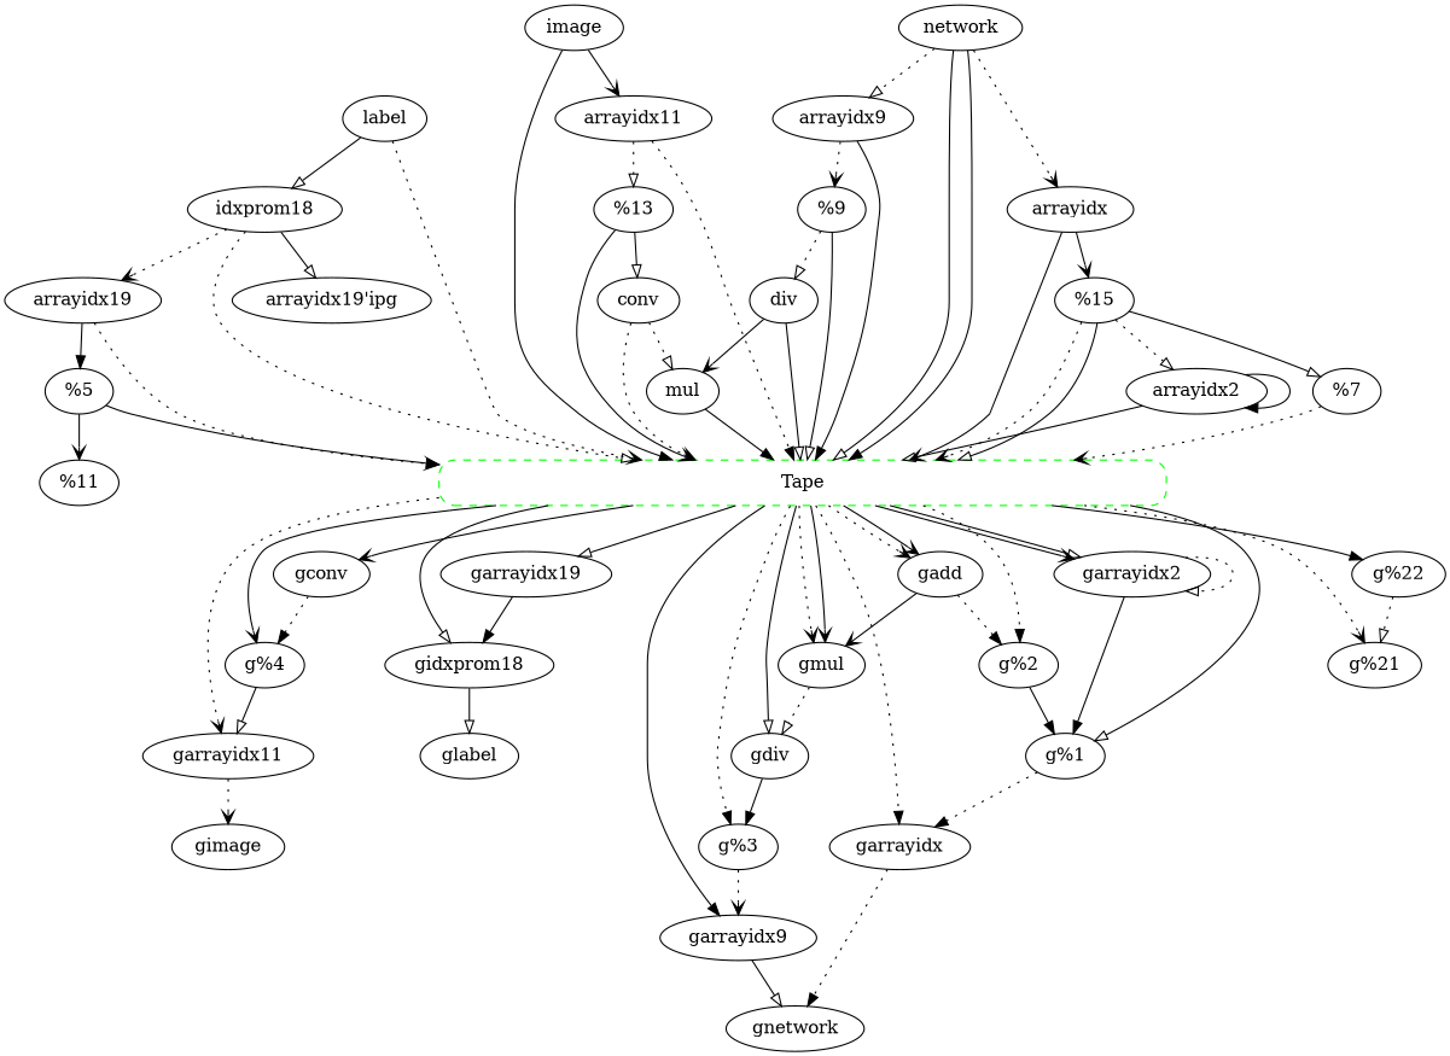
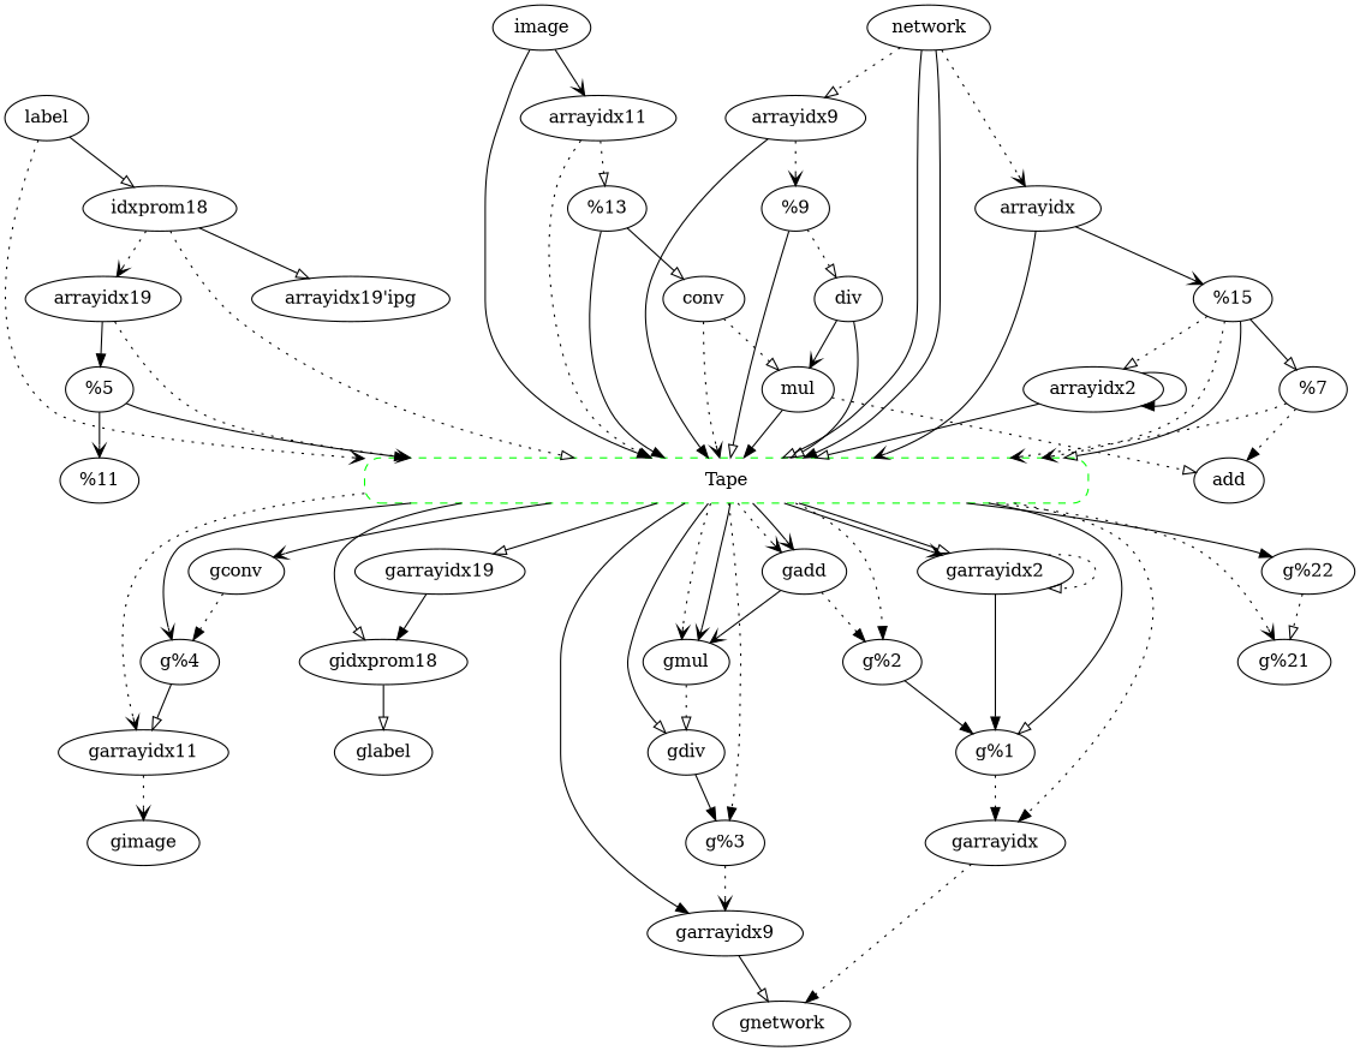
  digraph {
    edge [arrowhead=onormal style=solid]
    Tape [color=green shape=Mrecord style=dashed width=8]
    conv
    mul
+   add
    idxprom18
    arrayidx19
    "arrayidx19'ipg"
    "%5"
    "%7"
    arrayidx9
    "%9"
    div
    "%11"
    arrayidx11
    "%13"
    image
    network
    arrayidx
    "%15"
    label
    arrayidx2
    gconv
    "g%4"
    gidxprom18
    "g%2"
    "g%1"
    garrayidx9
    garrayidx19
    "g%22"
    "g%21"
    gadd
    gmul
    garrayidx11
    gdiv
    garrayidx2
    garrayidx
    "g%3"
    glabel
    gnetwork
    gimage
    subgraph sub_1 {
      Tape
    }
    subgraph sub_2 {
      conv
      mul
+     add
      idxprom18
      arrayidx19
      "arrayidx19'ipg"
      "%5"
      "%7"
      arrayidx9
      "%9"
      div
      "%11"
      arrayidx11
      "%13"
      image
      network
      arrayidx
      "%15"
      label
      arrayidx2
    }
    subgraph sub_3 {
      Tape
      conv
      mul
      idxprom18
      arrayidx19
      "%5"
      "%7"
      arrayidx9
      "%9"
      div
      arrayidx11
      "%13"
      image
      network
      arrayidx
      "%15"
      label
      arrayidx2
      gconv
      "g%4"
      gidxprom18
      "g%2"
      "g%1"
      garrayidx9
      garrayidx19
      "g%22"
      "g%21"
      gadd
      gmul
      garrayidx11
      gdiv
      garrayidx2
      garrayidx
      "g%3"
      glabel
      gnetwork
      gimage
    }
    Tape -> gconv [arrowhead=vee]
    Tape -> "g%4" [arrowhead=vee]
    Tape -> gidxprom18
    Tape -> "g%2" [arrowhead=normal style=dotted]
    Tape -> "g%1"
    Tape -> garrayidx9 [arrowhead=normal]
    Tape -> garrayidx19
    Tape -> "g%22" [arrowhead=normal]
    Tape -> "g%21" [arrowhead=vee style=dotted]
    Tape -> gadd [arrowhead=vee style=dotted]
    Tape -> gadd [arrowhead=vee]
    Tape -> gmul [arrowhead=vee style=dotted]
    Tape -> gmul [arrowhead=vee]
    Tape -> garrayidx11 [arrowhead=vee style=dotted]
    Tape -> gdiv
    Tape -> garrayidx2 [arrowhead=vee]
    Tape -> garrayidx2
    Tape -> garrayidx [arrowhead=normal style=dotted]
    Tape -> "g%3" [arrowhead=normal style=dotted]
    conv -> Tape [arrowhead=vee style=dotted]
    conv -> mul [style=dotted]
    mul -> Tape [arrowhead=normal]
+   mul -> add [style=dotted]
    idxprom18 -> Tape [style=dotted]
    idxprom18 -> arrayidx19 [arrowhead=vee style=dotted]
    idxprom18 -> "arrayidx19'ipg"
    arrayidx19 -> Tape [arrowhead=vee style=dotted]
    arrayidx19 -> "%5" [arrowhead=normal]
    "%5" -> Tape [arrowhead=normal]
    "%5" -> "%11" [arrowhead=vee]
    "%7" -> Tape [arrowhead=vee style=dotted]
+   "%7" -> add [arrowhead=normal style=dotted]
    arrayidx9 -> Tape [arrowhead=normal]
    arrayidx9 -> "%9" [arrowhead=vee style=dotted]
    "%9" -> Tape
    "%9" -> div [style=dotted]
    div -> Tape
    div -> mul [arrowhead=vee]
    arrayidx11 -> Tape [arrowhead=normal style=dotted]
    arrayidx11 -> "%13" [style=dotted]
-   "%13" -> Tape [arrowhead=vee]
+   "%13" -> Tape [arrowhead=normal]
    "%13" -> conv
    image -> Tape [arrowhead=normal]
    image -> arrayidx11 [arrowhead=vee]
    network -> Tape
    network -> Tape [arrowhead=normal]
    network -> arrayidx9 [style=dotted]
    network -> arrayidx [arrowhead=vee style=dotted]
    arrayidx -> Tape [arrowhead=vee]
    arrayidx -> "%15" [arrowhead=vee]
    "%15" -> Tape [arrowhead=vee style=dotted]
    "%15" -> Tape
    "%15" -> "%7"
    "%15" -> arrayidx2 [style=dotted]
    label -> Tape [arrowhead=vee style=dotted]
    label -> idxprom18
    arrayidx2 -> Tape
    arrayidx2 -> arrayidx2 [arrowhead=normal]
    gconv -> "g%4" [arrowhead=normal style=dotted]
    "g%4" -> garrayidx11
    gidxprom18 -> glabel
    "g%2" -> "g%1" [arrowhead=normal]
    "g%1" -> garrayidx [arrowhead=normal style=dotted]
    garrayidx9 -> gnetwork
    garrayidx19 -> gidxprom18 [arrowhead=normal]
    "g%22" -> "g%21" [style=dotted]
    gadd -> "g%2" [arrowhead=normal style=dotted]
    gadd -> gmul [arrowhead=vee]
    gmul -> gdiv [style=dotted]
    garrayidx11 -> gimage [arrowhead=vee style=dotted]
    gdiv -> "g%3" [arrowhead=normal]
    garrayidx2 -> "g%1" [arrowhead=normal]
    garrayidx2 -> garrayidx2 [style=dotted]
    garrayidx -> gnetwork [arrowhead=normal style=dotted]
    "g%3" -> garrayidx9 [arrowhead=vee style=dotted]
  }
